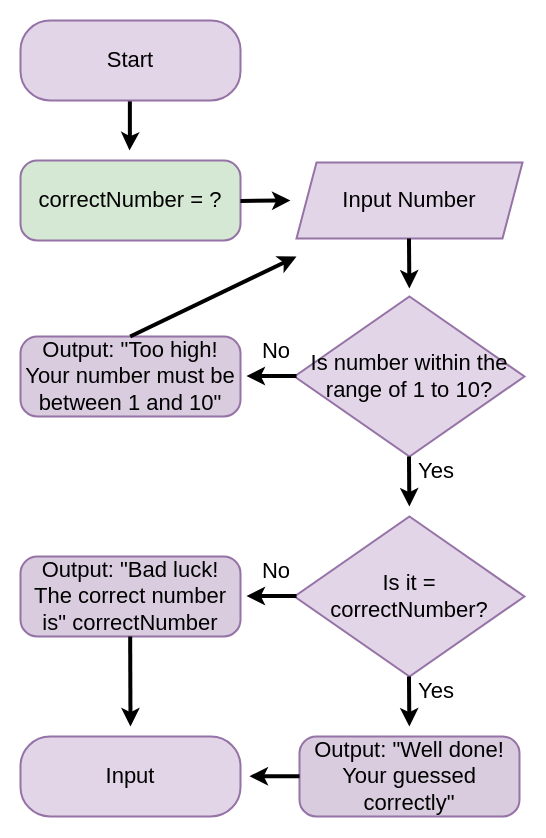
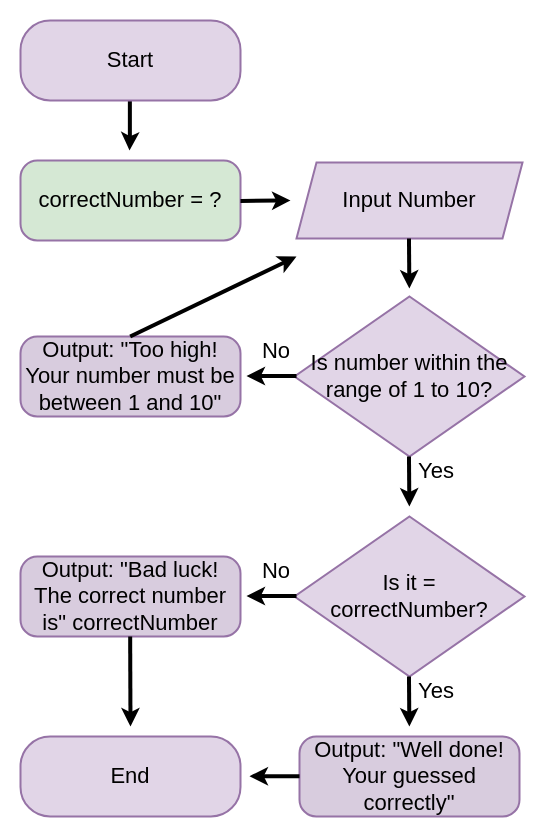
  <mxCell id="0" />
  <mxCell id="1" parent="0" />
  <mxCell id="2" value="&lt;span style=&quot;font-size: 22px;&quot;&gt;correctNumber = ?&lt;/span&gt;" style="rounded=1;whiteSpace=wrap;html=1;fillColor=#d5e8d4;strokeColor=#9673a6;perimeterSpacing=1;glass=0;arcSize=21;strokeWidth=2;" vertex="1" parent="1"><mxGeometry x="20" y="160" width="220" height="80" as="geometry" /></mxCell>
  <mxCell id="3" value="" style="endArrow=classic;html=1;rounded=0;strokeWidth=4;" edge="1" parent="1"><mxGeometry width="50" height="50" relative="1" as="geometry"><mxPoint x="129.37" y="100" as="sourcePoint" /><mxPoint x="129" y="150" as="targetPoint" /><Array as="points"><mxPoint x="129.37" y="130" /><mxPoint x="129.37" y="140" /></Array></mxGeometry></mxCell>
  <mxCell id="4" value="" style="endArrow=classic;html=1;rounded=0;strokeWidth=4;" edge="1" parent="1"><mxGeometry width="50" height="50" relative="1" as="geometry"><mxPoint x="240" y="200.5" as="sourcePoint" /><mxPoint x="290" y="200" as="targetPoint" /><Array as="points" /></mxGeometry></mxCell>
  <mxCell id="5" value="&lt;font style=&quot;font-size: 22px;&quot;&gt;Start&lt;/font&gt;" style="rounded=1;whiteSpace=wrap;html=1;fillColor=#e1d5e7;strokeColor=#9673a6;perimeterSpacing=1;glass=0;arcSize=37;strokeWidth=2;" vertex="1" parent="1"><mxGeometry x="20" y="20" width="220" height="80" as="geometry" /></mxCell>
  <mxCell id="6" value="&lt;font style=&quot;font-size: 22px;&quot;&gt;Input Number&lt;/font&gt;" style="shape=parallelogram;perimeter=parallelogramPerimeter;whiteSpace=wrap;html=1;fixedSize=1;fillColor=#e1d5e7;strokeColor=#9673a6;strokeWidth=2;perimeterSpacing=1;" vertex="1" parent="1"><mxGeometry x="296" y="162" width="226" height="76" as="geometry" /></mxCell>
  <mxCell id="7" value="" style="endArrow=classic;html=1;rounded=0;strokeWidth=4;" edge="1" parent="1"><mxGeometry width="50" height="50" relative="1" as="geometry"><mxPoint x="408.47" y="238" as="sourcePoint" /><mxPoint x="408.88" y="288" as="targetPoint" /><Array as="points" /></mxGeometry></mxCell>
  <mxCell id="8" value="Is number within the range of 1 to 10?" style="rhombus;whiteSpace=wrap;html=1;fontSize=22;strokeWidth=2;fillColor=#e1d5e7;strokeColor=#9673a6;perimeterSpacing=1;" vertex="1" parent="1"><mxGeometry x="294" y="296" width="230" height="160" as="geometry" /></mxCell>
  <mxCell id="9" value="" style="endArrow=classic;html=1;rounded=0;strokeWidth=4;" edge="1" parent="1"><mxGeometry width="50" height="50" relative="1" as="geometry"><mxPoint x="296" y="375.52" as="sourcePoint" /><mxPoint x="246" y="375.47" as="targetPoint" /><Array as="points" /></mxGeometry></mxCell>
  <mxCell id="10" value="&lt;span style=&quot;font-size: 22px;&quot;&gt;Output: &quot;Too high! Your number must be between 1 and 10&quot;&lt;/span&gt;" style="rounded=1;whiteSpace=wrap;html=1;fillColor=#D8CCDE;strokeColor=#9673a6;perimeterSpacing=1;glass=0;arcSize=21;strokeWidth=2;" vertex="1" parent="1"><mxGeometry x="20" y="336" width="220" height="80" as="geometry" /></mxCell>
  <mxCell id="11" value="No" style="text;html=1;strokeColor=none;fillColor=none;align=center;verticalAlign=middle;whiteSpace=wrap;rounded=0;fontSize=22;" vertex="1" parent="1"><mxGeometry x="246" y="336" width="60" height="30" as="geometry" /></mxCell>
  <mxCell id="12" value="" style="endArrow=classic;html=1;rounded=0;strokeWidth=4;" edge="1" parent="1"><mxGeometry width="50" height="50" relative="1" as="geometry"><mxPoint x="408.47" y="456" as="sourcePoint" /><mxPoint x="408.88" y="506" as="targetPoint" /><Array as="points" /></mxGeometry></mxCell>
  <mxCell id="13" value="Yes" style="text;html=1;strokeColor=none;fillColor=none;align=center;verticalAlign=middle;whiteSpace=wrap;rounded=0;fontSize=22;" vertex="1" parent="1"><mxGeometry x="406" y="456" width="60" height="30" as="geometry" /></mxCell>
  <mxCell id="14" value="Is it = &lt;br&gt;correctNumber?" style="rhombus;whiteSpace=wrap;html=1;fontSize=22;strokeWidth=2;fillColor=#e1d5e7;strokeColor=#9673a6;perimeterSpacing=1;" vertex="1" parent="1"><mxGeometry x="294" y="516" width="230" height="160" as="geometry" /></mxCell>
  <mxCell id="15" value="No" style="text;html=1;strokeColor=none;fillColor=none;align=center;verticalAlign=middle;whiteSpace=wrap;rounded=0;fontSize=22;" vertex="1" parent="1"><mxGeometry x="246" y="556" width="60" height="30" as="geometry" /></mxCell>
  <mxCell id="16" value="" style="endArrow=classic;html=1;rounded=0;strokeWidth=4;" edge="1" parent="1"><mxGeometry width="50" height="50" relative="1" as="geometry"><mxPoint x="296" y="595.52" as="sourcePoint" /><mxPoint x="246" y="595.47" as="targetPoint" /><Array as="points" /></mxGeometry></mxCell>
  <mxCell id="17" value="&lt;span style=&quot;font-size: 22px;&quot;&gt;Output: &quot;Bad luck! The correct number is&quot; correctNumber&lt;br&gt;&lt;/span&gt;" style="rounded=1;whiteSpace=wrap;html=1;fillColor=#D8CCDE;strokeColor=#9673a6;perimeterSpacing=1;glass=0;arcSize=21;strokeWidth=2;" vertex="1" parent="1"><mxGeometry x="20" y="556" width="220" height="80" as="geometry" /></mxCell>
  <mxCell id="18" value="" style="endArrow=classic;html=1;rounded=0;strokeWidth=4;" edge="1" parent="1"><mxGeometry width="50" height="50" relative="1" as="geometry"><mxPoint x="408.47" y="676" as="sourcePoint" /><mxPoint x="408.88" y="726" as="targetPoint" /><Array as="points" /></mxGeometry></mxCell>
  <mxCell id="19" value="Yes" style="text;html=1;strokeColor=none;fillColor=none;align=center;verticalAlign=middle;whiteSpace=wrap;rounded=0;fontSize=22;" vertex="1" parent="1"><mxGeometry x="406" y="676" width="60" height="30" as="geometry" /></mxCell>
  <mxCell id="20" value="&lt;span style=&quot;font-size: 22px;&quot;&gt;Output: &quot;Well done! Your guessed correctly&quot;&lt;br&gt;&lt;/span&gt;" style="rounded=1;whiteSpace=wrap;html=1;fillColor=#D8CCDE;strokeColor=#9673a6;perimeterSpacing=1;glass=0;arcSize=21;strokeWidth=2;" vertex="1" parent="1"><mxGeometry x="299" y="736" width="220" height="80" as="geometry" /></mxCell>
  <mxCell id="21" value="" style="endArrow=classic;html=1;rounded=0;strokeWidth=4;" edge="1" parent="1"><mxGeometry width="50" height="50" relative="1" as="geometry"><mxPoint x="129.71" y="336" as="sourcePoint" /><mxPoint x="296" y="256" as="targetPoint" /><Array as="points" /></mxGeometry></mxCell>
  <mxCell id="22" value="" style="endArrow=classic;html=1;rounded=0;strokeWidth=4;" edge="1" parent="1"><mxGeometry width="50" height="50" relative="1" as="geometry"><mxPoint x="299" y="775.71" as="sourcePoint" /><mxPoint x="249" y="775.66" as="targetPoint" /><Array as="points" /></mxGeometry></mxCell>
  <mxCell id="23" value="" style="endArrow=classic;html=1;rounded=0;strokeWidth=4;" edge="1" parent="1"><mxGeometry width="50" height="50" relative="1" as="geometry"><mxPoint x="129.66" y="636" as="sourcePoint" /><mxPoint x="130" y="726" as="targetPoint" /><Array as="points" /></mxGeometry></mxCell>
- <mxCell id="24" value="&lt;font style=&quot;font-size: 22px;&quot;&gt;Input&lt;/font&gt;" style="rounded=1;whiteSpace=wrap;html=1;fillColor=#e1d5e7;strokeColor=#9673a6;perimeterSpacing=1;glass=0;arcSize=37;strokeWidth=2;" vertex="1" parent="1"><mxGeometry x="20" y="736" width="220" height="80" as="geometry" /></mxCell>
+ <mxCell id="24" value="&lt;font style=&quot;font-size: 22px;&quot;&gt;End&lt;/font&gt;" style="rounded=1;whiteSpace=wrap;html=1;fillColor=#e1d5e7;strokeColor=#9673a6;perimeterSpacing=1;glass=0;arcSize=37;strokeWidth=2;" vertex="1" parent="1"><mxGeometry x="20" y="736" width="220" height="80" as="geometry" /></mxCell>
